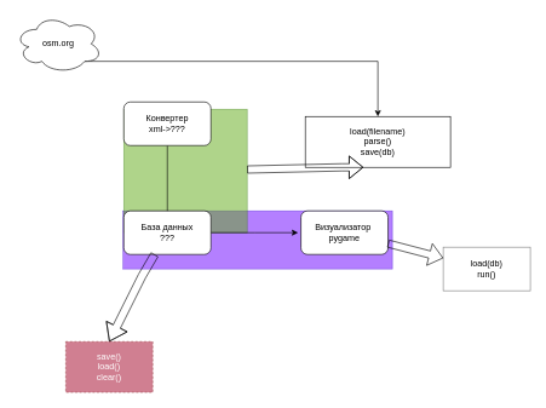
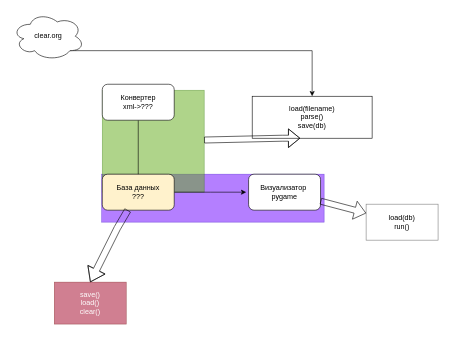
  <mxCell id="0" />
  <mxCell id="1" parent="0" />
  <mxCell id="2" value="" style="rounded=0;whiteSpace=wrap;html=1;fillColor=#6a00ff;strokeColor=#3700CC;fontColor=#ffffff;opacity=50;" vertex="1" parent="1"><mxGeometry x="169" y="290" width="371" height="80" as="geometry" /></mxCell>
  <mxCell id="3" value="" style="whiteSpace=wrap;html=1;aspect=fixed;fillColor=#60a917;strokeColor=#2D7600;fontColor=#ffffff;opacity=50;" vertex="1" parent="1"><mxGeometry x="170" y="150" width="170" height="170" as="geometry" /></mxCell>
  <mxCell id="4" style="edgeStyle=orthogonalEdgeStyle;rounded=0;orthogonalLoop=1;jettySize=auto;html=1;exitX=1;exitY=0.5;exitDx=0;exitDy=0;" edge="1" parent="1" source="5"><mxGeometry relative="1" as="geometry"><mxPoint x="410" y="320" as="targetPoint" /></mxGeometry></mxCell>
- <mxCell id="5" value="База данных&lt;br&gt;???" style="rounded=1;whiteSpace=wrap;html=1;" vertex="1" parent="1"><mxGeometry x="170" y="290" width="120" height="60" as="geometry" /></mxCell>
+ <mxCell id="5" value="База данных&lt;br&gt;???" style="rounded=1;whiteSpace=wrap;html=1;fillColor=#fff2cc;" vertex="1" parent="1"><mxGeometry x="170" y="290" width="120" height="60" as="geometry" /></mxCell>
  <mxCell id="6" value="Визуализатор&amp;nbsp;&lt;br&gt;pygame" style="rounded=1;whiteSpace=wrap;html=1;" vertex="1" parent="1"><mxGeometry x="414" y="290" width="120" height="60" as="geometry" /></mxCell>
  <mxCell id="7" style="edgeStyle=orthogonalEdgeStyle;rounded=0;orthogonalLoop=1;jettySize=auto;html=1;exitX=0.8;exitY=0.8;exitDx=0;exitDy=0;exitPerimeter=0;" edge="1" parent="1" source="8" target="11"><mxGeometry relative="1" as="geometry" /></mxCell>
- <mxCell id="8" value="osm.org" style="ellipse;shape=cloud;whiteSpace=wrap;html=1;" vertex="1" parent="1"><mxGeometry x="20" y="20" width="120" height="80" as="geometry" /></mxCell>
+ <mxCell id="8" value="clear.org" style="ellipse;shape=cloud;whiteSpace=wrap;html=1;" vertex="1" parent="1"><mxGeometry x="20" y="20" width="120" height="80" as="geometry" /></mxCell>
  <mxCell id="9" style="edgeStyle=orthogonalEdgeStyle;rounded=0;orthogonalLoop=1;jettySize=auto;html=1;exitX=0.5;exitY=1;exitDx=0;exitDy=0;entryX=0.5;entryY=0;entryDx=0;entryDy=0;endArrow=none;" edge="1" parent="1" source="10" target="5"><mxGeometry relative="1" as="geometry" /></mxCell>
  <mxCell id="10" value="Конвертер&lt;br&gt;xml-&amp;gt;???" style="rounded=1;whiteSpace=wrap;html=1;" vertex="1" parent="1"><mxGeometry x="170" y="140" width="120" height="60" as="geometry" /></mxCell>
  <mxCell id="11" value="load(filename)&lt;br&gt;parse()&lt;br&gt;save(db)" style="rounded=0;whiteSpace=wrap;html=1;" vertex="1" parent="1"><mxGeometry x="420" y="160" width="200" height="70" as="geometry" /></mxCell>
  <mxCell id="12" value="" style="shape=flexArrow;endArrow=classic;html=1;entryX=0.4;entryY=1;entryDx=0;entryDy=0;entryPerimeter=0;" edge="1" parent="1" source="3" target="11"><mxGeometry width="50" height="50" relative="1" as="geometry"><mxPoint x="330" y="230" as="sourcePoint" /><mxPoint x="380" y="180" as="targetPoint" /><Array as="points"><mxPoint x="470" y="230" /></Array></mxGeometry></mxCell>
  <mxCell id="13" value="" style="shape=flexArrow;endArrow=classic;html=1;width=11;endSize=7.21;entryX=0.5;entryY=0;entryDx=0;entryDy=0;" edge="1" parent="1" source="5" target="14"><mxGeometry width="50" height="50" relative="1" as="geometry"><mxPoint x="215" y="400" as="sourcePoint" /><mxPoint x="195" y="480" as="targetPoint" /><Array as="points"><mxPoint x="195" y="380" /></Array></mxGeometry></mxCell>
- <mxCell id="14" value="save()&lt;br&gt;load()&lt;br&gt;clear()" style="rounded=0;whiteSpace=wrap;html=1;opacity=50;fillColor=#a20025;strokeColor=#6F0000;fontColor=#ffffff;dashed=1;" vertex="1" parent="1"><mxGeometry x="90" y="470" width="120" height="70" as="geometry" /></mxCell>
+ <mxCell id="14" value="save()&lt;br&gt;load()&lt;br&gt;clear()" style="rounded=0;whiteSpace=wrap;html=1;opacity=50;fillColor=#a20025;strokeColor=#6F0000;fontColor=#ffffff;" vertex="1" parent="1"><mxGeometry x="90" y="470" width="120" height="70" as="geometry" /></mxCell>
  <mxCell id="15" value="load(db)&lt;br&gt;run()" style="rounded=0;whiteSpace=wrap;html=1;opacity=50;" vertex="1" parent="1"><mxGeometry x="610" y="340" width="120" height="60" as="geometry" /></mxCell>
  <mxCell id="16" value="" style="shape=flexArrow;endArrow=classic;html=1;entryX=0;entryY=0.25;entryDx=0;entryDy=0;exitX=1;exitY=0.75;exitDx=0;exitDy=0;" edge="1" parent="1" source="6" target="15"><mxGeometry width="50" height="50" relative="1" as="geometry"><mxPoint x="550" y="360" as="sourcePoint" /><mxPoint x="600" y="310" as="targetPoint" /></mxGeometry></mxCell>
